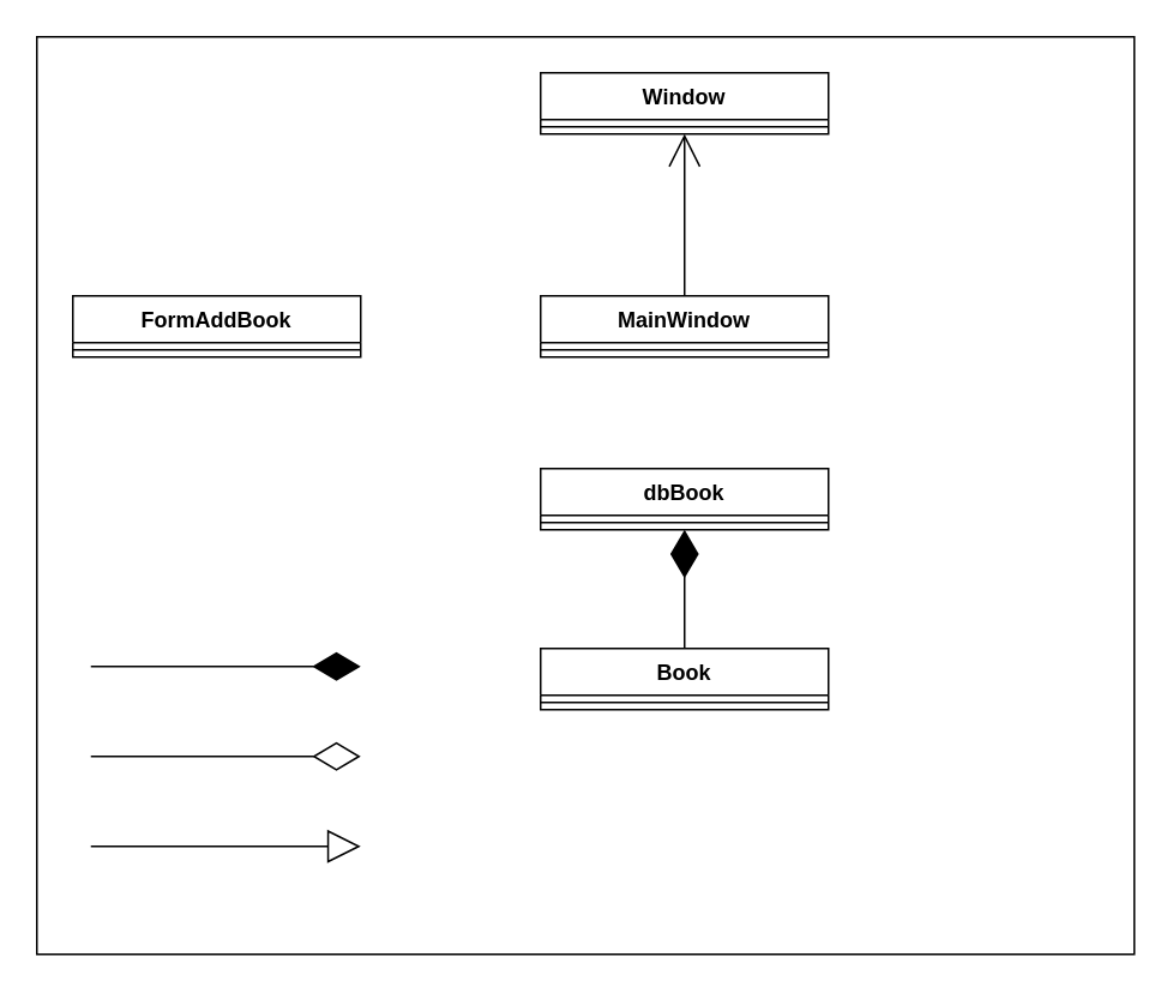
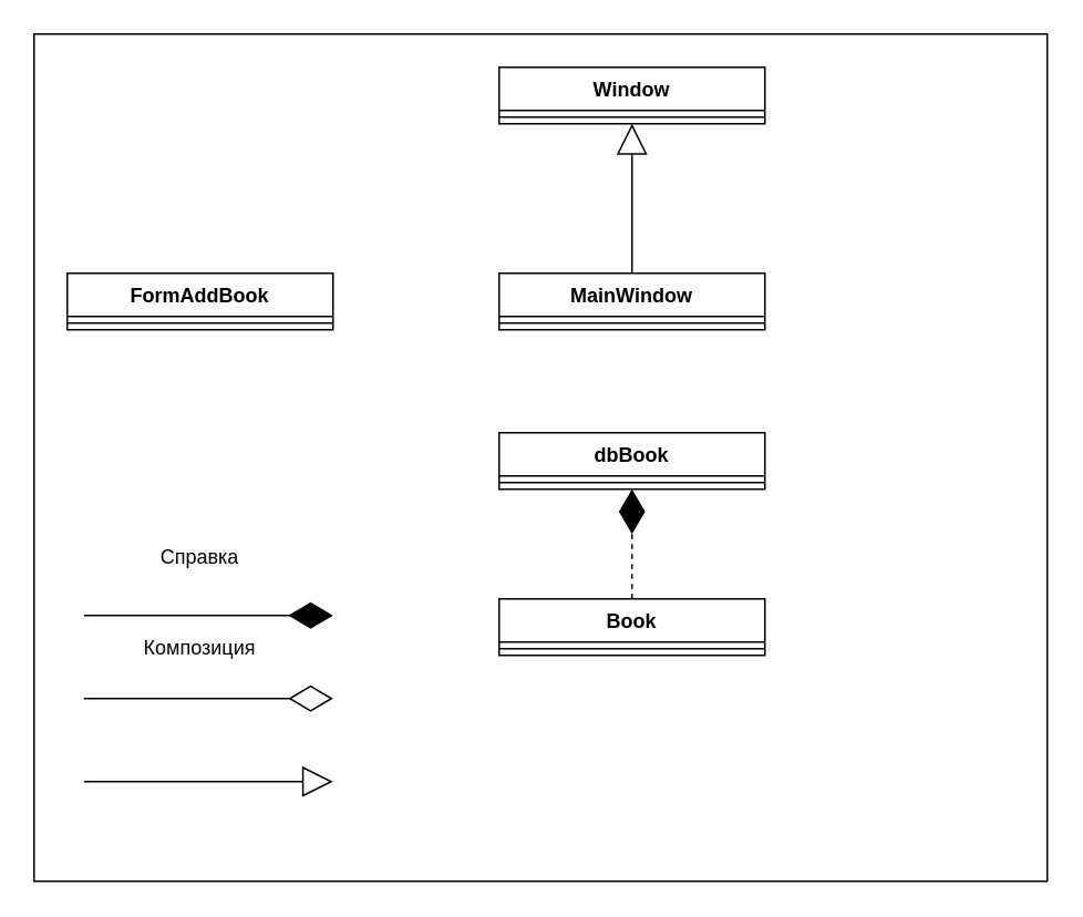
  <mxCell id="0" />
  <mxCell id="1" parent="0" />
  <mxCell id="2" value="" style="rounded=0;whiteSpace=wrap;html=1;" vertex="1" parent="1"><mxGeometry x="20" y="20" width="610" height="510" as="geometry" /></mxCell>
  <mxCell id="3" value="MainWindow" style="swimlane;fontStyle=1;align=center;verticalAlign=top;childLayout=stackLayout;horizontal=1;startSize=26;horizontalStack=0;resizeParent=1;resizeParentMax=0;resizeLast=0;collapsible=1;marginBottom=0;whiteSpace=wrap;html=1;" vertex="1" parent="1"><mxGeometry x="300" y="164" width="160" height="34" as="geometry" /></mxCell>
  <mxCell id="4" value="" style="line;strokeWidth=1;fillColor=none;align=left;verticalAlign=middle;spacingTop=-1;spacingLeft=3;spacingRight=3;rotatable=0;labelPosition=right;points=[];portConstraint=eastwest;strokeColor=inherit;" vertex="1" parent="3"><mxGeometry y="26" width="160" height="8" as="geometry" /></mxCell>
  <mxCell id="5" value="dbBook" style="swimlane;fontStyle=1;align=center;verticalAlign=top;childLayout=stackLayout;horizontal=1;startSize=26;horizontalStack=0;resizeParent=1;resizeParentMax=0;resizeLast=0;collapsible=1;marginBottom=0;whiteSpace=wrap;html=1;" vertex="1" parent="1"><mxGeometry x="300" y="260" width="160" height="34" as="geometry" /></mxCell>
  <mxCell id="6" value="" style="line;strokeWidth=1;fillColor=none;align=left;verticalAlign=middle;spacingTop=-1;spacingLeft=3;spacingRight=3;rotatable=0;labelPosition=right;points=[];portConstraint=eastwest;strokeColor=inherit;" vertex="1" parent="5"><mxGeometry y="26" width="160" height="8" as="geometry" /></mxCell>
  <mxCell id="7" value="FormAddBook" style="swimlane;fontStyle=1;align=center;verticalAlign=top;childLayout=stackLayout;horizontal=1;startSize=26;horizontalStack=0;resizeParent=1;resizeParentMax=0;resizeLast=0;collapsible=1;marginBottom=0;whiteSpace=wrap;html=1;" vertex="1" parent="1"><mxGeometry x="40" y="164" width="160" height="34" as="geometry" /></mxCell>
  <mxCell id="8" value="" style="line;strokeWidth=1;fillColor=none;align=left;verticalAlign=middle;spacingTop=-1;spacingLeft=3;spacingRight=3;rotatable=0;labelPosition=right;points=[];portConstraint=eastwest;strokeColor=inherit;" vertex="1" parent="7"><mxGeometry y="26" width="160" height="8" as="geometry" /></mxCell>
  <mxCell id="9" value="Book" style="swimlane;fontStyle=1;align=center;verticalAlign=top;childLayout=stackLayout;horizontal=1;startSize=26;horizontalStack=0;resizeParent=1;resizeParentMax=0;resizeLast=0;collapsible=1;marginBottom=0;whiteSpace=wrap;html=1;" vertex="1" parent="1"><mxGeometry x="300" y="360" width="160" height="34" as="geometry" /></mxCell>
  <mxCell id="10" value="" style="line;strokeWidth=1;fillColor=none;align=left;verticalAlign=middle;spacingTop=-1;spacingLeft=3;spacingRight=3;rotatable=0;labelPosition=right;points=[];portConstraint=eastwest;strokeColor=inherit;" vertex="1" parent="9"><mxGeometry y="26" width="160" height="8" as="geometry" /></mxCell>
  <mxCell id="11" value="Window" style="swimlane;fontStyle=1;align=center;verticalAlign=top;childLayout=stackLayout;horizontal=1;startSize=26;horizontalStack=0;resizeParent=1;resizeParentMax=0;resizeLast=0;collapsible=1;marginBottom=0;whiteSpace=wrap;html=1;" vertex="1" parent="1"><mxGeometry x="300" y="40" width="160" height="34" as="geometry" /></mxCell>
  <mxCell id="12" value="" style="line;strokeWidth=1;fillColor=none;align=left;verticalAlign=middle;spacingTop=-1;spacingLeft=3;spacingRight=3;rotatable=0;labelPosition=right;points=[];portConstraint=eastwest;strokeColor=inherit;" vertex="1" parent="11"><mxGeometry y="26" width="160" height="8" as="geometry" /></mxCell>
- <mxCell id="13" value="" style="endArrow=diamondThin;endFill=1;endSize=24;html=1;rounded=0;entryX=0.5;entryY=1;entryDx=0;entryDy=0;exitX=0.5;exitY=0;exitDx=0;exitDy=0;" edge="1" parent="1" source="9" target="5"><mxGeometry width="160" relative="1" as="geometry"><mxPoint x="90" y="430" as="sourcePoint" /><mxPoint x="250" y="430" as="targetPoint" /></mxGeometry></mxCell>
- <mxCell id="14" value="" style="endArrow=open;endSize=16;endFill=0;html=1;rounded=0;entryX=0.5;entryY=1;entryDx=0;entryDy=0;exitX=0.5;exitY=0;exitDx=0;exitDy=0;" edge="1" parent="1" source="3" target="11"><mxGeometry width="160" relative="1" as="geometry"><mxPoint x="90" y="330" as="sourcePoint" /><mxPoint x="250" y="330" as="targetPoint" /></mxGeometry></mxCell>
+ <mxCell id="13" value="" style="endArrow=diamondThin;endFill=1;endSize=24;html=1;rounded=0;entryX=0.5;entryY=1;entryDx=0;entryDy=0;exitX=0.5;exitY=0;exitDx=0;exitDy=0;dashed=1;" edge="1" parent="1" source="9" target="5"><mxGeometry width="160" relative="1" as="geometry"><mxPoint x="90" y="430" as="sourcePoint" /><mxPoint x="250" y="430" as="targetPoint" /></mxGeometry></mxCell>
+ <mxCell id="14" value="" style="endArrow=block;endSize=16;endFill=0;html=1;rounded=0;entryX=0.5;entryY=1;entryDx=0;entryDy=0;exitX=0.5;exitY=0;exitDx=0;exitDy=0;" edge="1" parent="1" source="3" target="11"><mxGeometry width="160" relative="1" as="geometry"><mxPoint x="90" y="330" as="sourcePoint" /><mxPoint x="250" y="330" as="targetPoint" /></mxGeometry></mxCell>
  <mxCell id="15" value="" style="endArrow=diamondThin;endFill=1;endSize=24;html=1;rounded=0;exitX=0;exitY=0.5;exitDx=0;exitDy=0;" edge="1" parent="1"><mxGeometry width="160" relative="1" as="geometry"><mxPoint x="50" y="370" as="sourcePoint" /><mxPoint x="200" y="370" as="targetPoint" /></mxGeometry></mxCell>
+ <mxCell id="16" value="Справка" style="text;html=1;strokeColor=none;fillColor=none;align=center;verticalAlign=middle;whiteSpace=wrap;rounded=0;" vertex="1" parent="1"><mxGeometry x="90" y="320" width="60" height="30" as="geometry" /></mxCell>
+ <mxCell id="17" value="Композиция" style="text;html=1;strokeColor=none;fillColor=none;align=center;verticalAlign=middle;whiteSpace=wrap;rounded=0;" vertex="1" parent="1"><mxGeometry x="90" y="375" width="60" height="30" as="geometry" /></mxCell>
  <mxCell id="18" value="" style="endArrow=diamondThin;endFill=0;endSize=24;html=1;rounded=0;" edge="1" parent="1"><mxGeometry width="160" relative="1" as="geometry"><mxPoint x="50" y="420" as="sourcePoint" /><mxPoint x="200" y="420" as="targetPoint" /><Array as="points"><mxPoint x="120" y="420" /></Array></mxGeometry></mxCell>
  <mxCell id="19" value="" style="endArrow=block;endSize=16;endFill=0;html=1;rounded=0;exitX=0.5;exitY=0;exitDx=0;exitDy=0;" edge="1" parent="1"><mxGeometry width="160" relative="1" as="geometry"><mxPoint x="50" y="470" as="sourcePoint" /><mxPoint x="200" y="470" as="targetPoint" /></mxGeometry></mxCell>
